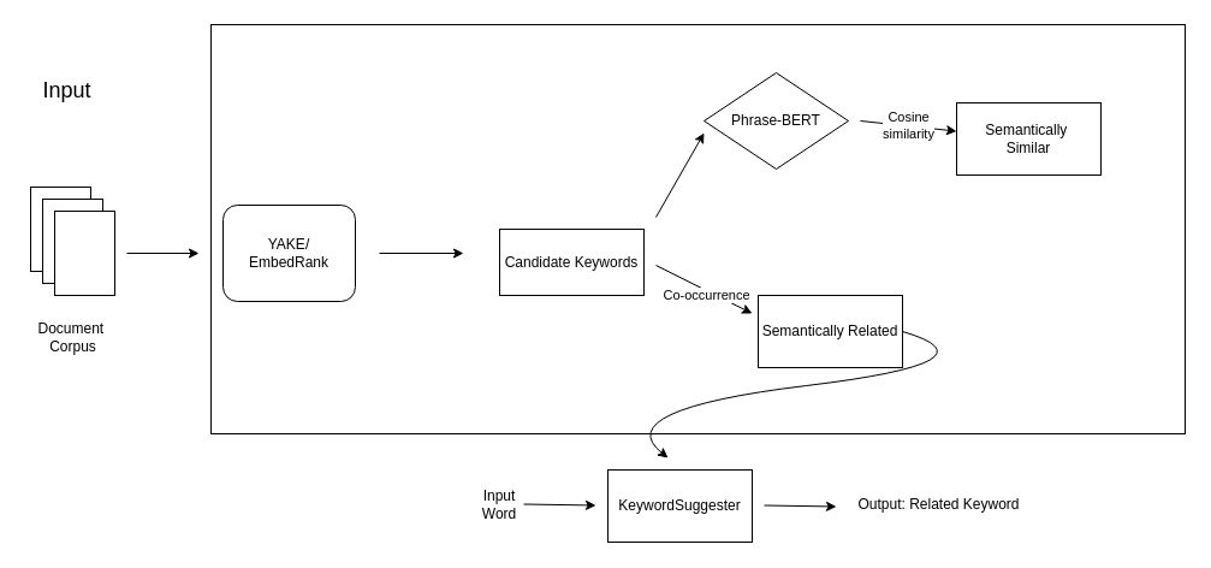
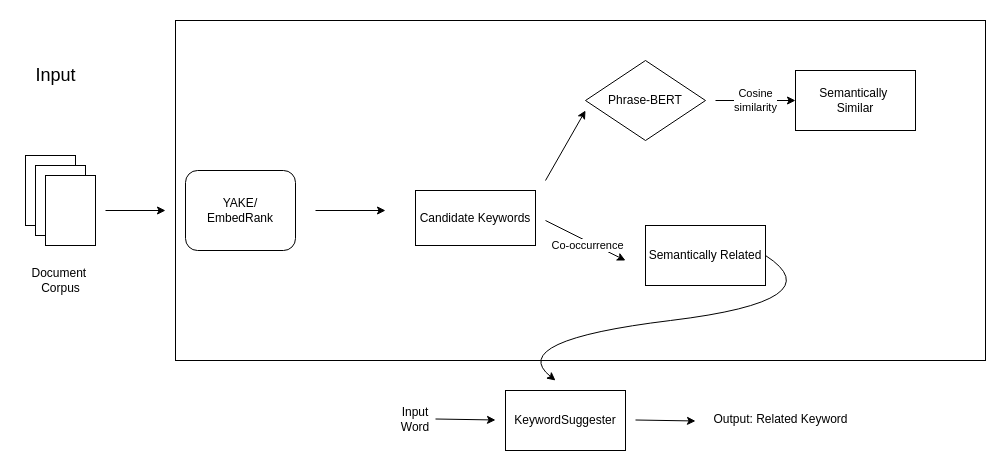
  <mxCell id="0" />
  <mxCell id="1" parent="0" />
  <mxCell id="2" value="" style="rounded=0;whiteSpace=wrap;html=1;fillColor=none;" vertex="1" parent="1"><mxGeometry x="175" y="20" width="810" height="340" as="geometry" /></mxCell>
  <mxCell id="3" value="&lt;font style=&quot;font-size: 18px;&quot;&gt;Input&lt;/font&gt;" style="text;html=1;align=center;verticalAlign=middle;resizable=0;points=[];autosize=1;strokeColor=none;fillColor=none;" vertex="1" parent="1"><mxGeometry x="25" y="55" width="60" height="40" as="geometry" /></mxCell>
  <mxCell id="4" value="" style="rounded=0;whiteSpace=wrap;html=1;" vertex="1" parent="1"><mxGeometry x="25" y="155" width="50" height="70" as="geometry" /></mxCell>
  <mxCell id="5" value="" style="rounded=0;whiteSpace=wrap;html=1;" vertex="1" parent="1"><mxGeometry x="35" y="165" width="50" height="70" as="geometry" /></mxCell>
  <mxCell id="6" value="" style="rounded=0;whiteSpace=wrap;html=1;" vertex="1" parent="1"><mxGeometry x="45" y="175" width="50" height="70" as="geometry" /></mxCell>
  <mxCell id="7" value="Document&amp;nbsp;&lt;br&gt;Corpus&lt;br&gt;" style="text;html=1;align=center;verticalAlign=middle;resizable=0;points=[];autosize=1;strokeColor=none;fillColor=none;" vertex="1" parent="1"><mxGeometry x="20" y="260" width="80" height="40" as="geometry" /></mxCell>
  <mxCell id="8" value="" style="endArrow=classic;html=1;rounded=0;" edge="1" parent="1"><mxGeometry width="50" height="50" relative="1" as="geometry"><mxPoint x="105" y="210" as="sourcePoint" /><mxPoint x="165" y="210" as="targetPoint" /></mxGeometry></mxCell>
  <mxCell id="9" value="YAKE/&lt;br&gt;EmbedRank" style="whiteSpace=wrap;html=1;rounded=1;" vertex="1" parent="1"><mxGeometry x="185" y="170" width="110" height="80" as="geometry" /></mxCell>
  <mxCell id="10" value="" style="endArrow=classic;html=1;rounded=0;" edge="1" parent="1"><mxGeometry width="50" height="50" relative="1" as="geometry"><mxPoint x="315" y="210" as="sourcePoint" /><mxPoint x="385" y="210" as="targetPoint" /></mxGeometry></mxCell>
  <mxCell id="11" value="Candidate Keywords" style="rounded=0;whiteSpace=wrap;html=1;" vertex="1" parent="1"><mxGeometry x="415" y="190" width="120" height="55" as="geometry" /></mxCell>
  <mxCell id="12" value="" style="endArrow=classic;html=1;rounded=0;" edge="1" parent="1"><mxGeometry width="50" height="50" relative="1" as="geometry"><mxPoint x="545" y="180" as="sourcePoint" /><mxPoint x="585" y="110" as="targetPoint" /></mxGeometry></mxCell>
  <mxCell id="13" value="Phrase-BERT" style="rhombus;whiteSpace=wrap;html=1;" vertex="1" parent="1"><mxGeometry x="585" y="60" width="120" height="80" as="geometry" /></mxCell>
  <mxCell id="14" value="Cosine&lt;br&gt;similarity" style="endArrow=classic;html=1;rounded=0;" edge="1" parent="1" target="15"><mxGeometry width="50" height="50" relative="1" as="geometry"><mxPoint x="715" y="100" as="sourcePoint" /><mxPoint x="795" y="100" as="targetPoint" /></mxGeometry></mxCell>
- <mxCell id="15" value="Semantically&amp;nbsp;&lt;br&gt;Similar" style="rounded=0;whiteSpace=wrap;html=1;" vertex="1" parent="1"><mxGeometry x="795" y="85" width="120" height="60" as="geometry" /></mxCell>
+ <mxCell id="15" value="Semantically&amp;nbsp;&lt;br&gt;Similar" style="rounded=0;whiteSpace=wrap;html=1;" vertex="1" parent="1"><mxGeometry x="795" y="70" width="120" height="60" as="geometry" /></mxCell>
  <mxCell id="16" value="" style="endArrow=classic;html=1;rounded=0;" edge="1" parent="1"><mxGeometry width="50" height="50" relative="1" as="geometry"><mxPoint x="545" y="220" as="sourcePoint" /><mxPoint x="625" y="260" as="targetPoint" /></mxGeometry></mxCell>
  <mxCell id="17" value="Co-occurrence" style="edgeLabel;html=1;align=center;verticalAlign=middle;resizable=0;points=[];" vertex="1" connectable="0" parent="16"><mxGeometry x="0.08" y="-3" relative="1" as="geometry"><mxPoint as="offset" /></mxGeometry></mxCell>
- <mxCell id="18" value="Semantically Related" style="rounded=0;whiteSpace=wrap;html=1;" vertex="1" parent="1"><mxGeometry x="630" y="245" width="120" height="60" as="geometry" /></mxCell>
+ <mxCell id="18" value="Semantically Related" style="rounded=0;whiteSpace=wrap;html=1;" vertex="1" parent="1"><mxGeometry x="645" y="225" width="120" height="60" as="geometry" /></mxCell>
  <mxCell id="19" value="" style="curved=1;endArrow=classic;html=1;rounded=0;exitX=1;exitY=0.5;exitDx=0;exitDy=0;" edge="1" parent="1" source="18"><mxGeometry width="50" height="50" relative="1" as="geometry"><mxPoint x="505" y="390" as="sourcePoint" /><mxPoint x="555" y="380" as="targetPoint" /><Array as="points"><mxPoint x="835" y="300" /><mxPoint x="505" y="340" /></Array></mxGeometry></mxCell>
  <mxCell id="20" value="KeywordSuggester" style="rounded=0;whiteSpace=wrap;html=1;" vertex="1" parent="1"><mxGeometry x="505" y="390" width="120" height="60" as="geometry" /></mxCell>
  <mxCell id="21" value="Input Word" style="text;html=1;strokeColor=none;fillColor=none;align=center;verticalAlign=middle;whiteSpace=wrap;rounded=0;" vertex="1" parent="1"><mxGeometry x="385" y="404" width="60" height="30" as="geometry" /></mxCell>
  <mxCell id="22" value="" style="endArrow=classic;html=1;rounded=0;" edge="1" parent="1"><mxGeometry width="50" height="50" relative="1" as="geometry"><mxPoint x="435" y="418.5" as="sourcePoint" /><mxPoint x="495" y="419.5" as="targetPoint" /></mxGeometry></mxCell>
  <mxCell id="23" value="" style="endArrow=classic;html=1;rounded=0;" edge="1" parent="1"><mxGeometry width="50" height="50" relative="1" as="geometry"><mxPoint x="635" y="419.5" as="sourcePoint" /><mxPoint x="695" y="420.5" as="targetPoint" /></mxGeometry></mxCell>
  <mxCell id="24" value="Output: Related Keyword" style="text;html=1;align=center;verticalAlign=middle;resizable=0;points=[];autosize=1;strokeColor=none;fillColor=none;" vertex="1" parent="1"><mxGeometry x="700" y="404" width="160" height="30" as="geometry" /></mxCell>
